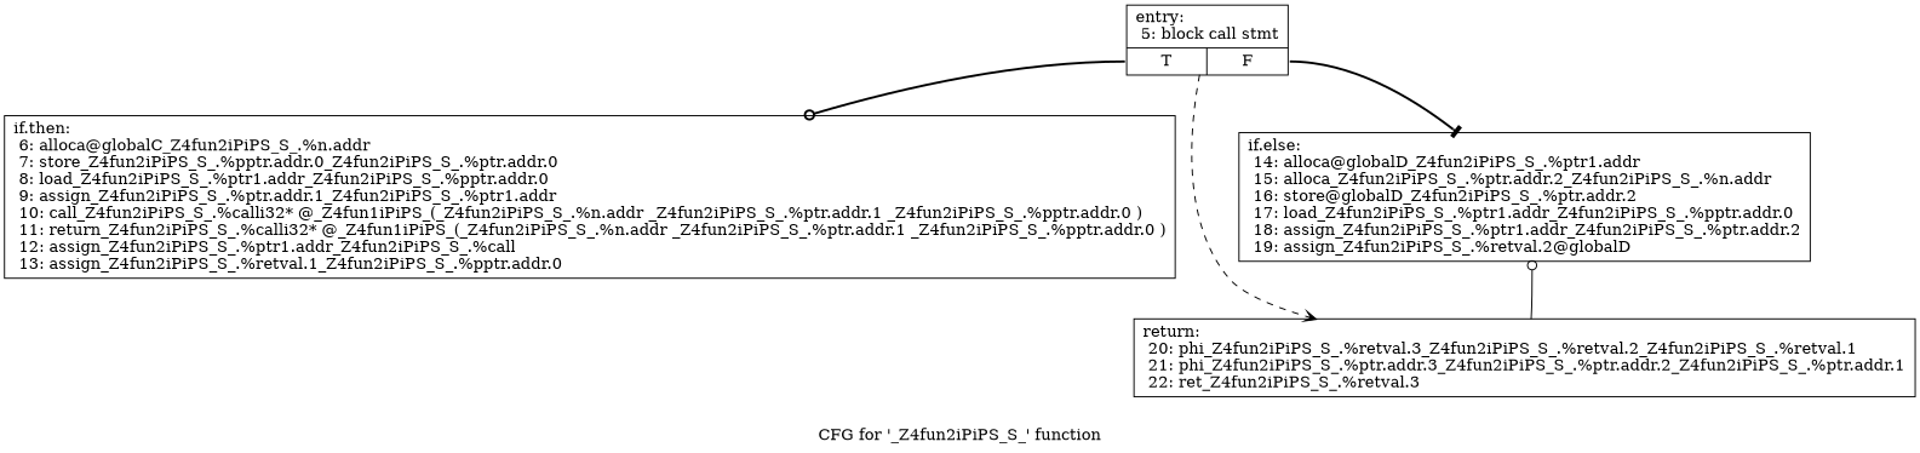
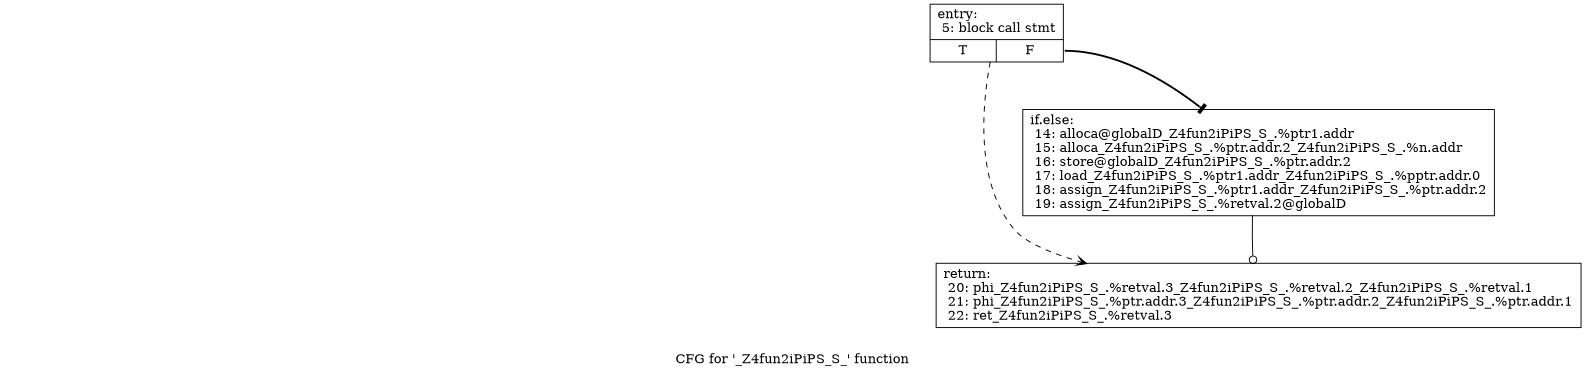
  digraph {
    label="CFG for '_Z4fun2iPiPS_S_' function"
    node [shape=record]
    edge [arrowhead=odot style=bold]
    n1 [label="{entry:\l 5: block call stmt\l |{<s0>T|<s1>F}}"]
-   n2 [label="{if.then:\l 6: alloca	@globalC	_Z4fun2iPiPS_S_.%n.addr\l 7: store	_Z4fun2iPiPS_S_.%pptr.addr.0	_Z4fun2iPiPS_S_.%ptr.addr.0\l 8: load	_Z4fun2iPiPS_S_.%ptr1.addr	_Z4fun2iPiPS_S_.%pptr.addr.0\l 9: assign	_Z4fun2iPiPS_S_.%ptr.addr.1	_Z4fun2iPiPS_S_.%ptr1.addr\l 10: call	_Z4fun2iPiPS_S_.%call	i32* @_Z4fun1iPiPS_(_Z4fun2iPiPS_S_.%n.addr _Z4fun2iPiPS_S_.%ptr.addr.1 _Z4fun2iPiPS_S_.%pptr.addr.0 )\l 11: return	_Z4fun2iPiPS_S_.%call	i32* @_Z4fun1iPiPS_(_Z4fun2iPiPS_S_.%n.addr _Z4fun2iPiPS_S_.%ptr.addr.1 _Z4fun2iPiPS_S_.%pptr.addr.0 )\l 12: assign	_Z4fun2iPiPS_S_.%ptr1.addr	_Z4fun2iPiPS_S_.%call\l 13: assign	_Z4fun2iPiPS_S_.%retval.1	_Z4fun2iPiPS_S_.%pptr.addr.0\l }"]
    n3 [label="{if.else:\l 14: alloca	@globalD	_Z4fun2iPiPS_S_.%ptr1.addr\l 15: alloca	_Z4fun2iPiPS_S_.%ptr.addr.2	_Z4fun2iPiPS_S_.%n.addr\l 16: store	@globalD	_Z4fun2iPiPS_S_.%ptr.addr.2\l 17: load	_Z4fun2iPiPS_S_.%ptr1.addr	_Z4fun2iPiPS_S_.%pptr.addr.0\l 18: assign	_Z4fun2iPiPS_S_.%ptr1.addr	_Z4fun2iPiPS_S_.%ptr.addr.2\l 19: assign	_Z4fun2iPiPS_S_.%retval.2	@globalD\l }"]
    n4 [label="{return:\l 20: phi	_Z4fun2iPiPS_S_.%retval.3	_Z4fun2iPiPS_S_.%retval.2	_Z4fun2iPiPS_S_.%retval.1	\l 21: phi	_Z4fun2iPiPS_S_.%ptr.addr.3	_Z4fun2iPiPS_S_.%ptr.addr.2	_Z4fun2iPiPS_S_.%ptr.addr.1	\l 22: ret	_Z4fun2iPiPS_S_.%retval.3\l }"]
-   n1 -> n2 [tailport=s0]
    n1 -> n3 [arrowhead=tee tailport=s1]
    n1 -> n4 [arrowhead=vee style=dashed]
-   n4 -> n3 [style=solid]
+   n3 -> n4 [style=solid]
  }
